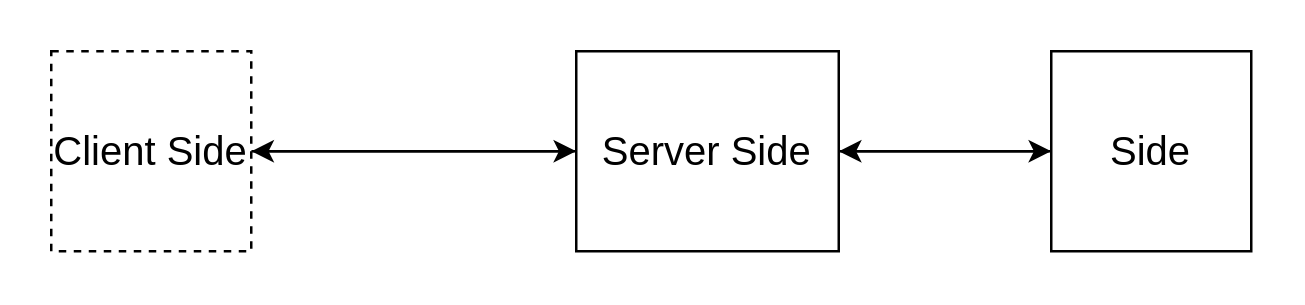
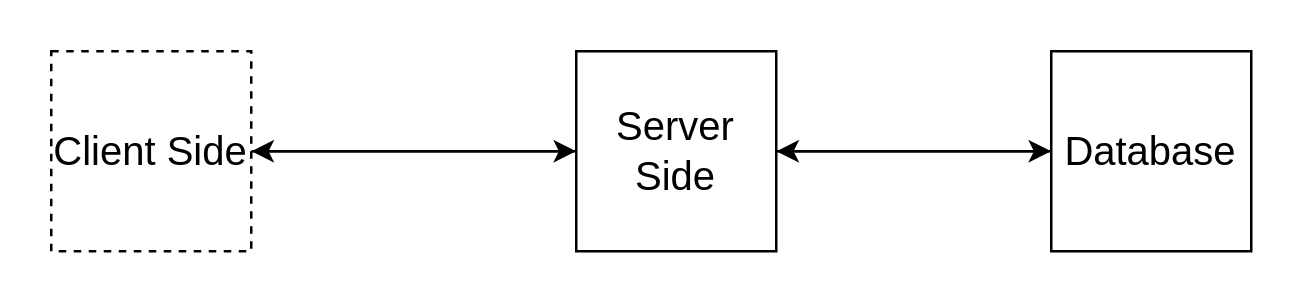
  <mxCell id="0" />
  <mxCell id="1" parent="0" />
  <mxCell id="2" value="" style="edgeStyle=orthogonalEdgeStyle;rounded=0;orthogonalLoop=1;jettySize=auto;html=1;" edge="1" parent="1" source="3" target="6"><mxGeometry relative="1" as="geometry" /></mxCell>
  <mxCell id="3" value="&lt;font size=&quot;3&quot;&gt;Client Side&lt;/font&gt;" style="whiteSpace=wrap;html=1;aspect=fixed;dashed=1;" vertex="1" parent="1"><mxGeometry x="20" y="20" width="80" height="80" as="geometry" /></mxCell>
  <mxCell id="4" style="edgeStyle=orthogonalEdgeStyle;rounded=0;orthogonalLoop=1;jettySize=auto;html=1;" edge="1" parent="1" source="6" target="3"><mxGeometry relative="1" as="geometry" /></mxCell>
  <mxCell id="5" style="edgeStyle=orthogonalEdgeStyle;rounded=0;orthogonalLoop=1;jettySize=auto;html=1;entryX=0;entryY=0.5;entryDx=0;entryDy=0;" edge="1" parent="1" source="6" target="8"><mxGeometry relative="1" as="geometry" /></mxCell>
- <mxCell id="6" value="&lt;font size=&quot;3&quot;&gt;Server Side&lt;br&gt;&lt;/font&gt;" style="whiteSpace=wrap;html=1;aspect=fixed;" vertex="1" parent="1"><mxGeometry x="230" y="20" width="105" height="80" as="geometry" /></mxCell>
+ <mxCell id="6" value="&lt;font size=&quot;3&quot;&gt;Server Side&lt;br&gt;&lt;/font&gt;" style="whiteSpace=wrap;html=1;aspect=fixed;" vertex="1" parent="1"><mxGeometry x="230" y="20" width="80" height="80" as="geometry" /></mxCell>
  <mxCell id="7" style="edgeStyle=orthogonalEdgeStyle;rounded=0;orthogonalLoop=1;jettySize=auto;html=1;" edge="1" parent="1" source="8" target="6"><mxGeometry relative="1" as="geometry" /></mxCell>
- <mxCell id="8" value="&lt;font size=&quot;3&quot;&gt;Side&lt;br&gt;&lt;/font&gt;" style="whiteSpace=wrap;html=1;aspect=fixed;" vertex="1" parent="1"><mxGeometry x="420" y="20" width="80" height="80" as="geometry" /></mxCell>
+ <mxCell id="8" value="&lt;font size=&quot;3&quot;&gt;Database&lt;br&gt;&lt;/font&gt;" style="whiteSpace=wrap;html=1;aspect=fixed;" vertex="1" parent="1"><mxGeometry x="420" y="20" width="80" height="80" as="geometry" /></mxCell>
